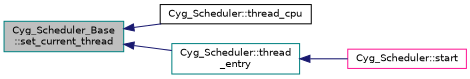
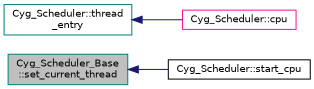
  digraph {
    rankdir=LR
    node [color=teal fillcolor=white fontname=Helvetica fontsize=10 shape=record style=filled]
    edge [color=midnightblue dir=back fontname=Helvetica fontsize=10 labelfontname=Helvetica labelfontsize=10 style=solid]
    n1 [fillcolor=grey75 fontcolor=black height=0.2 label="Cyg_Scheduler_Base\l::set_current_thread" width=0.4]
-   n2 [color=black height=0.2 label="Cyg_Scheduler::thread_cpu" width=0.4]
+   n2 [color=black height=0.2 label="Cyg_Scheduler::start_cpu" width=0.4]
    n3 [height=0.2 label="Cyg_Scheduler::thread\l_entry" width=0.4]
-   n4 [color=deeppink height=0.2 label="Cyg_Scheduler::start" width=0.4]
+   n4 [color=deeppink height=0.2 label="Cyg_Scheduler::cpu" width=0.4]
    n1 -> n2
-   n1 -> n3
    n3 -> n4
  }
